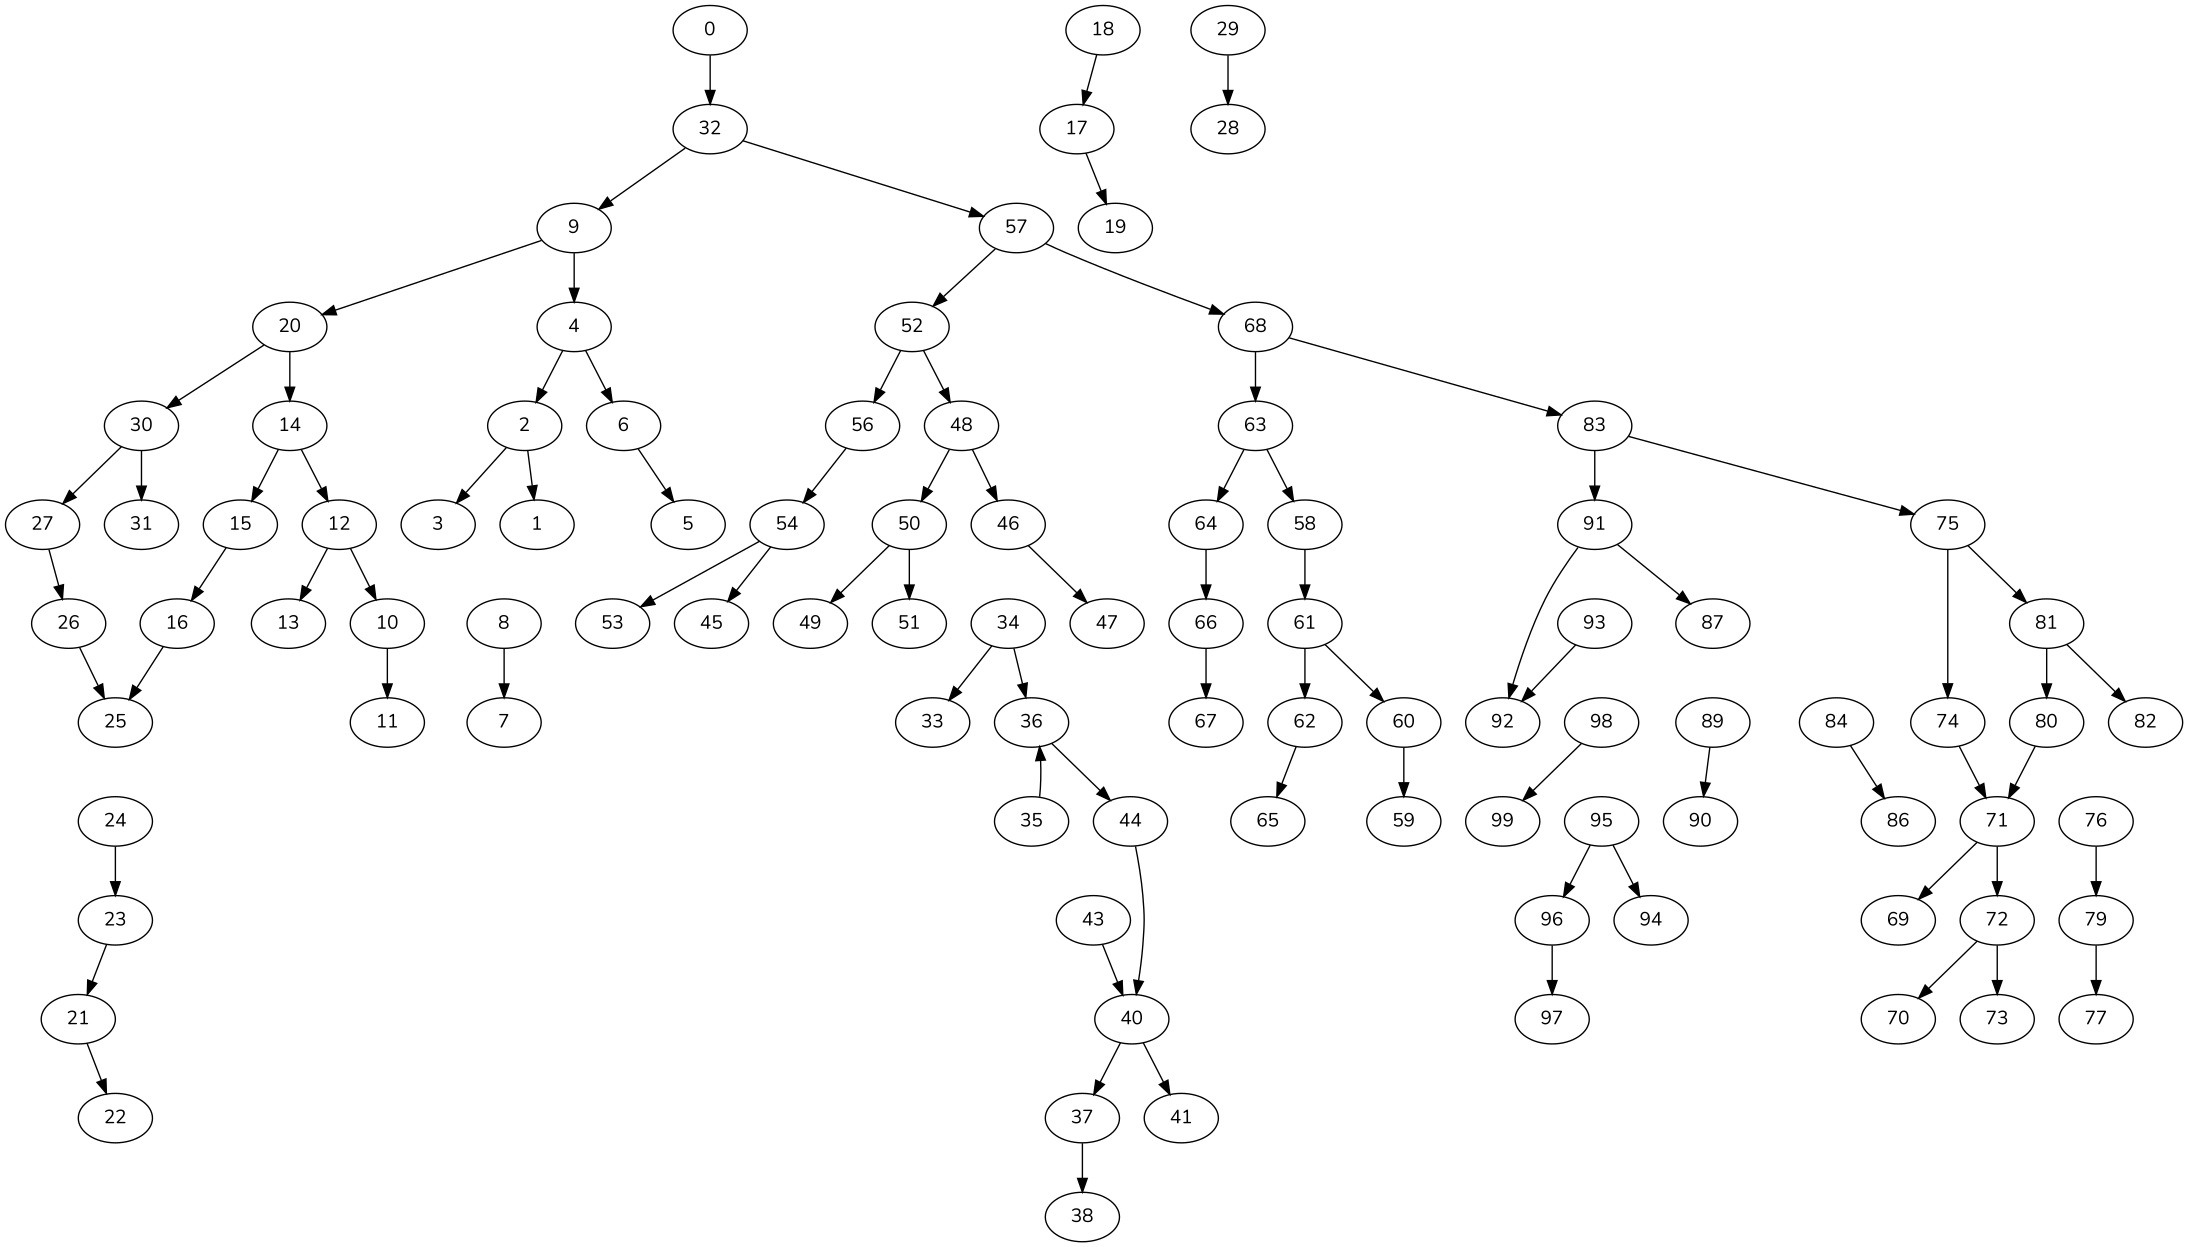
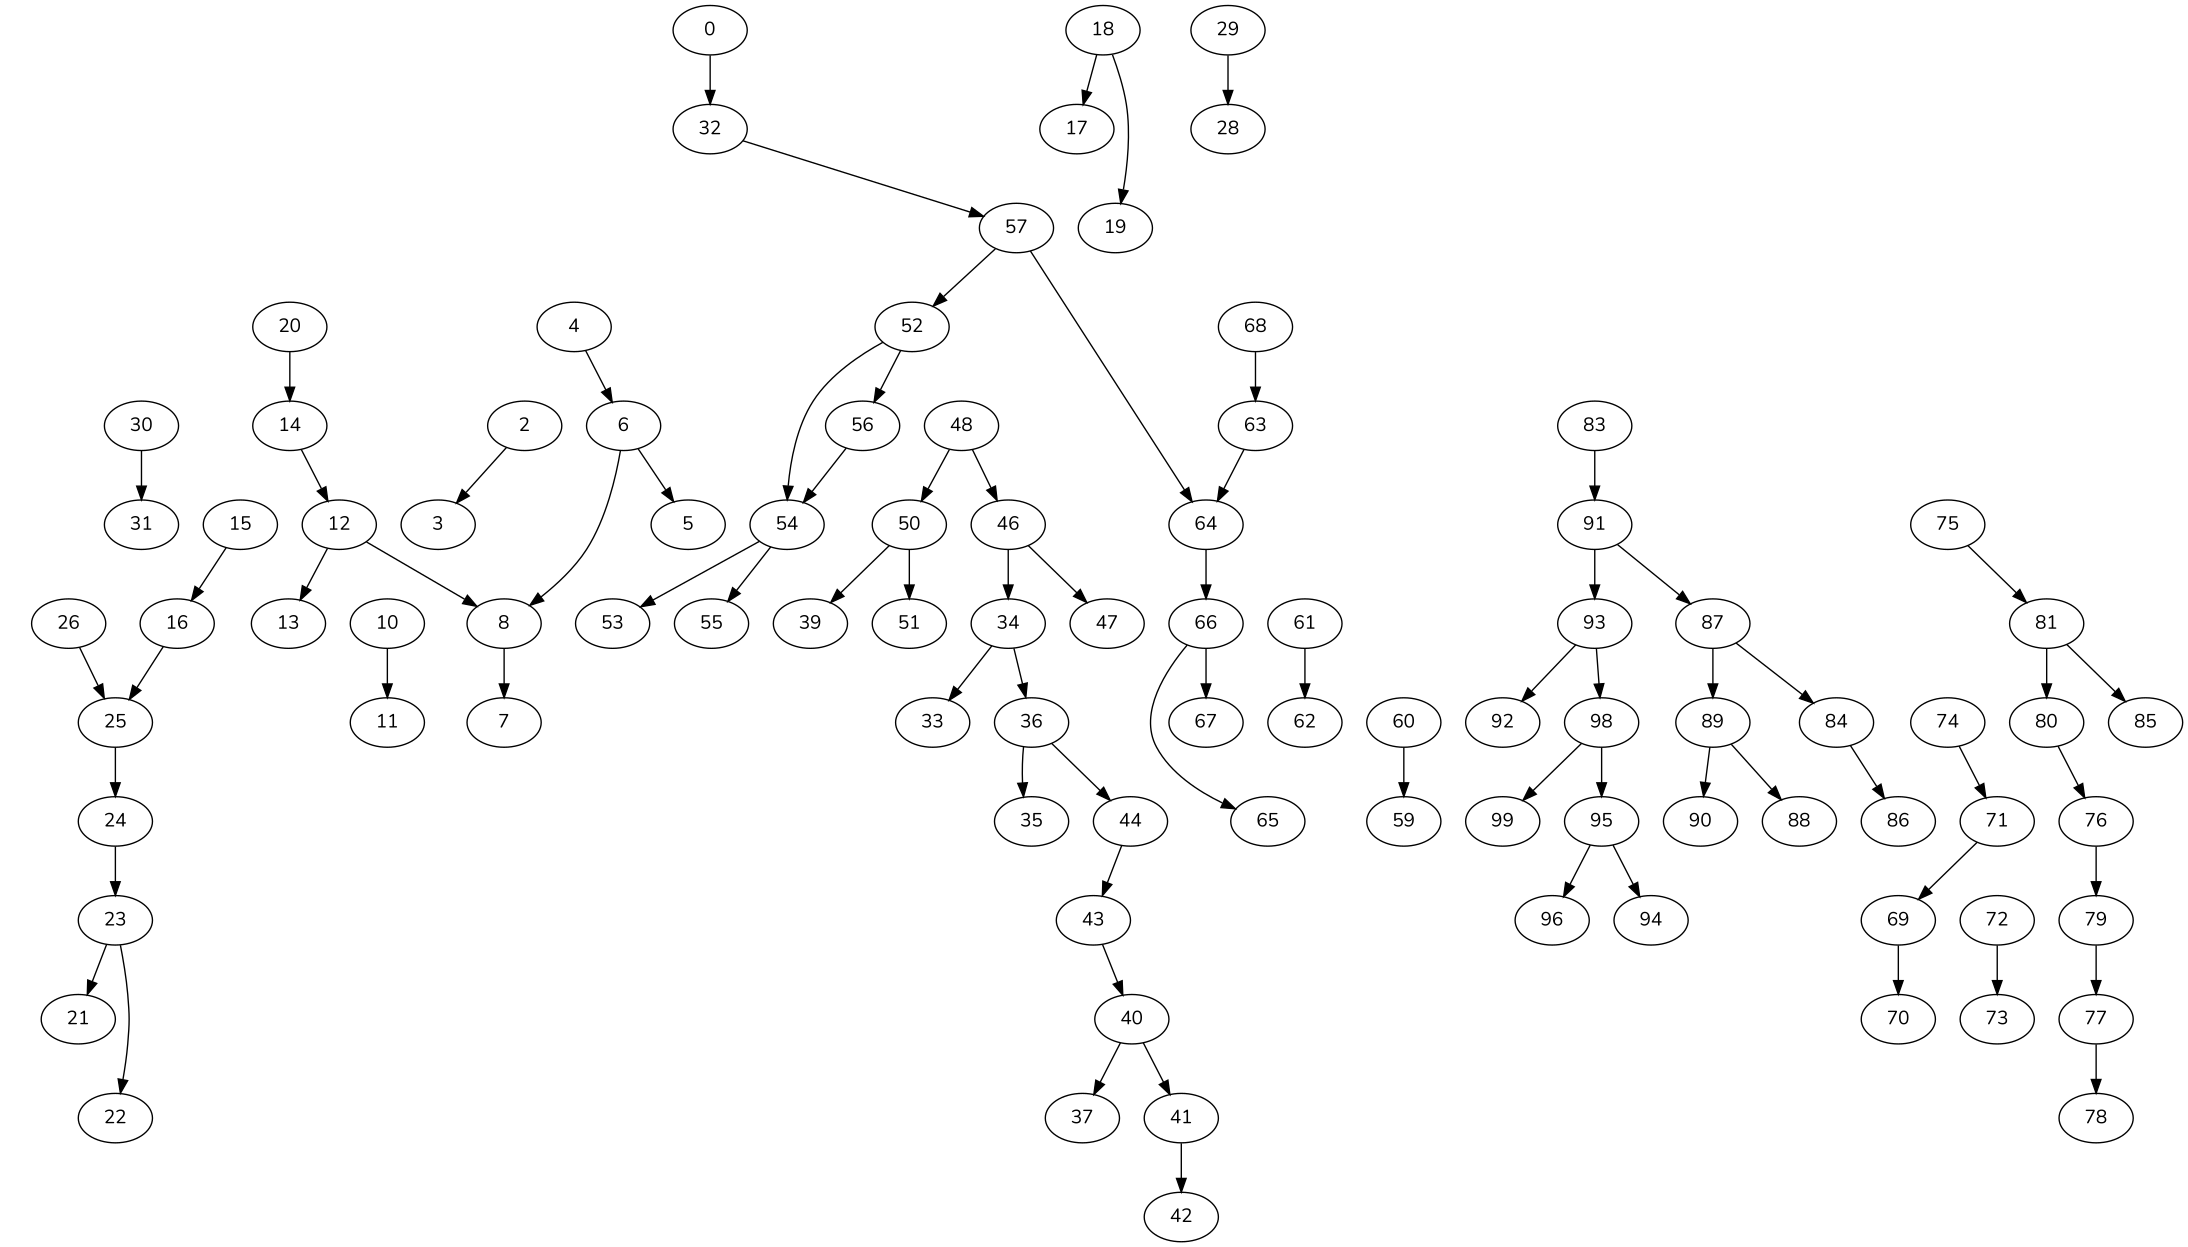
  digraph {
    fontname=Nunito
    node [fontname=Nunito]
    edge [fontname=Nunito]
    2
-   1
    3
    4
    6
    5
    8
    7
-   9
    20
    14
    30
    10
    11
    12
    13
    15
    16
    18
    17
    19
    25
-   27
    31
    21
    22
    23
    24
    26
    29
    28
    32
    57
    52
    68
    34
    33
    36
    35
    44
    43
    37
-   38
    40
    41
+   42
    46
    47
    48
    50
-   49
+   49 [label=39]
    51
    56
    54
    53
-   55 [label=45]
+   55
    63
    83
    60
    59
    61
    62
-   58
    64
    66
    65
    67
    75
    91
    69
    70
    71
    72
    73
    74
    81
    80
-   82
+   82 [label=85]
    77
+   78
    79
    76
    87
    93
    84
    86
    89
+   88
    90
    92
    98
    95
    99
    94
    96
-   97
    0
-   2 -> 1
    2 -> 3
-   4 -> 2
    4 -> 6
    6 -> 5
+   6 -> 8
    8 -> 7
-   9 -> 4
-   9 -> 20
    20 -> 14
-   20 -> 30
    14 -> 12
-   14 -> 15
-   30 -> 27
    30 -> 31
    10 -> 11
-   12 -> 10
+   12 -> 8
    12 -> 13
    15 -> 16
    16 -> 25
    18 -> 17
-   17 -> 19
-   27 -> 26
-   21 -> 22
+   18 -> 19
+   25 -> 24
+   23 -> 22
    23 -> 21
    24 -> 23
    26 -> 25
    29 -> 28
-   32 -> 9
    32 -> 57
    57 -> 52
-   57 -> 68
-   52 -> 48
+   57 -> 64
+   52 -> 54
    52 -> 56
    68 -> 63
-   68 -> 83
    34 -> 33
    34 -> 36
-   35 -> 36
+   36 -> 35
    36 -> 44
-   44 -> 40
+   44 -> 43
    43 -> 40
-   37 -> 38
    40 -> 37
    40 -> 41
+   41 -> 42
+   46 -> 34
    46 -> 47
    48 -> 46
    48 -> 50
    50 -> 49
    50 -> 51
    56 -> 54
    54 -> 53
    54 -> 55
-   63 -> 58
    63 -> 64
-   83 -> 75
    83 -> 91
    60 -> 59
-   61 -> 60
    61 -> 62
-   58 -> 61
    64 -> 66
-   62 -> 65
+   66 -> 65
    66 -> 67
-   75 -> 74
    75 -> 81
    91 -> 87
-   91 -> 92
-   72 -> 70
+   91 -> 93
+   69 -> 70
    71 -> 69
-   71 -> 72
    72 -> 73
    74 -> 71
    81 -> 80
    81 -> 82
-   80 -> 71
+   80 -> 76
+   77 -> 78
    79 -> 77
    76 -> 79
+   87 -> 84
+   87 -> 89
    93 -> 92
+   93 -> 98
    84 -> 86
+   89 -> 88
    89 -> 90
+   98 -> 95
    98 -> 99
    95 -> 94
    95 -> 96
-   96 -> 97
    0 -> 32
  }
